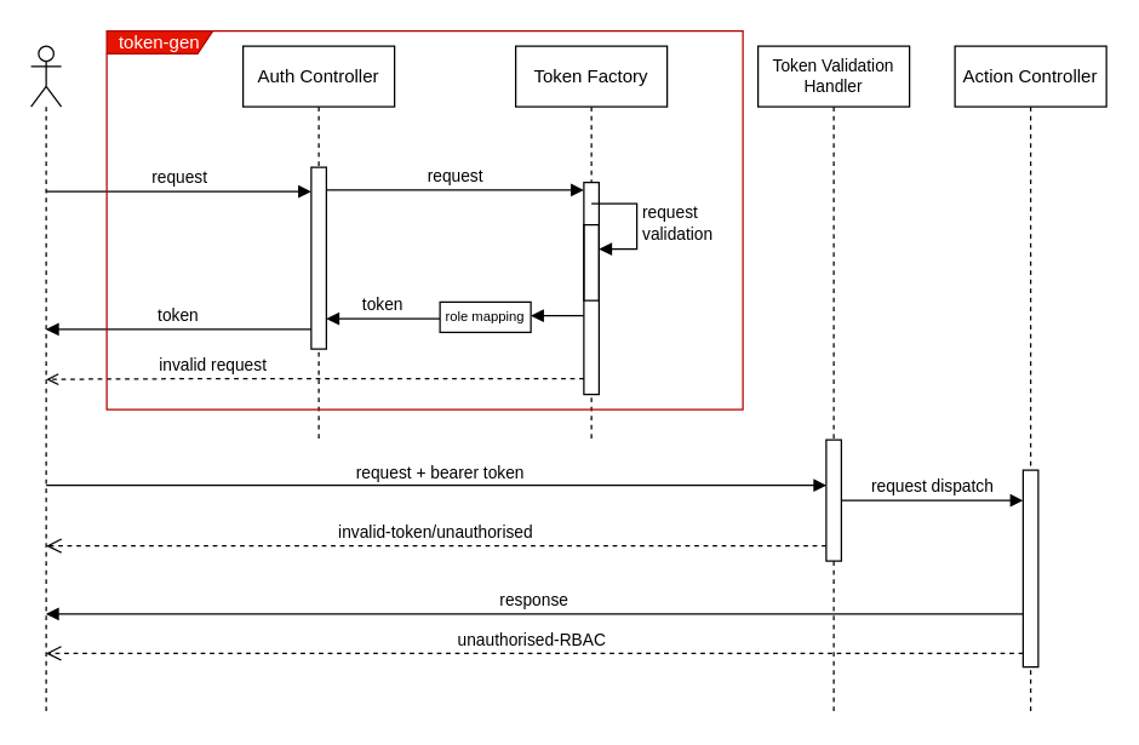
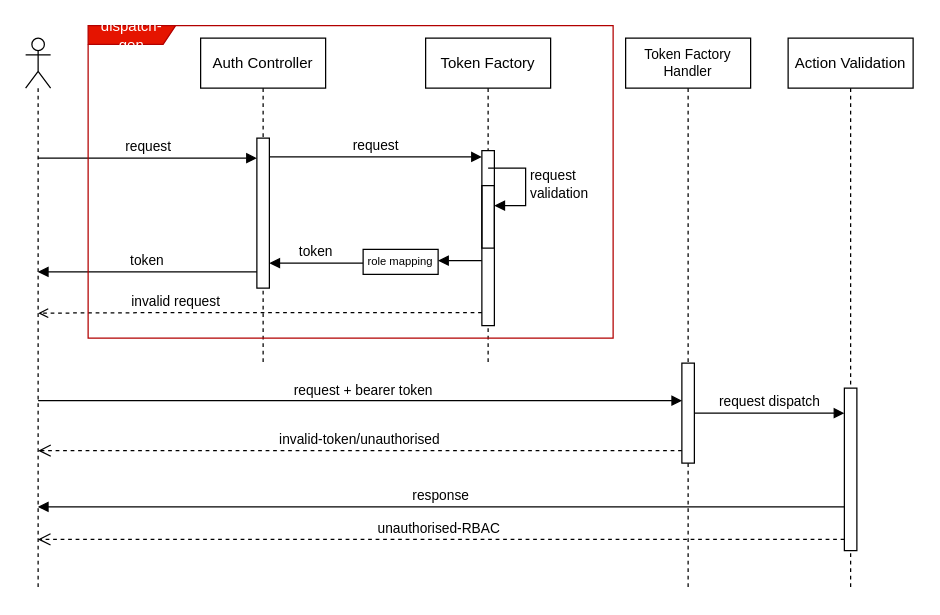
  <mxCell id="0" />
  <mxCell id="1" parent="0" />
  <mxCell id="2" value="" style="shape=umlLifeline;perimeter=lifelinePerimeter;whiteSpace=wrap;html=1;container=1;dropTarget=0;collapsible=0;recursiveResize=0;outlineConnect=0;portConstraint=eastwest;newEdgeStyle={&quot;curved&quot;:0,&quot;rounded&quot;:0};participant=umlActor;" vertex="1" parent="1"><mxGeometry x="20" y="30" width="20" height="440" as="geometry" /></mxCell>
  <mxCell id="3" value="Auth Controller" style="shape=umlLifeline;perimeter=lifelinePerimeter;whiteSpace=wrap;html=1;container=1;dropTarget=0;collapsible=0;recursiveResize=0;outlineConnect=0;portConstraint=eastwest;newEdgeStyle={&quot;curved&quot;:0,&quot;rounded&quot;:0};" vertex="1" parent="1"><mxGeometry x="160" y="30" width="100" height="260" as="geometry" /></mxCell>
  <mxCell id="4" value="" style="html=1;points=[[0,0,0,0,5],[0,1,0,0,-5],[1,0,0,0,5],[1,1,0,0,-5]];perimeter=orthogonalPerimeter;outlineConnect=0;targetShapes=umlLifeline;portConstraint=eastwest;newEdgeStyle={&quot;curved&quot;:0,&quot;rounded&quot;:0};" vertex="1" parent="3"><mxGeometry x="45" y="80" width="10" height="120" as="geometry" /></mxCell>
  <mxCell id="5" value="token" style="html=1;verticalAlign=bottom;endArrow=block;endSize=6;curved=0;rounded=0;exitX=0;exitY=1;exitDx=0;exitDy=-5;endFill=1;" edge="1" parent="1"><mxGeometry relative="1" as="geometry"><mxPoint x="29.81" y="217" as="targetPoint" /><mxPoint x="205" y="217" as="sourcePoint" /><Array as="points"><mxPoint x="140" y="217" /></Array></mxGeometry></mxCell>
  <mxCell id="6" value="request" style="html=1;verticalAlign=bottom;endArrow=block;curved=0;rounded=0;" edge="1" parent="1"><mxGeometry relative="1" as="geometry"><mxPoint x="29.81" y="126" as="sourcePoint" /><mxPoint x="205" y="126" as="targetPoint" /></mxGeometry></mxCell>
- <mxCell id="7" value="Action Controller" style="shape=umlLifeline;perimeter=lifelinePerimeter;whiteSpace=wrap;html=1;container=1;dropTarget=0;collapsible=0;recursiveResize=0;outlineConnect=0;portConstraint=eastwest;newEdgeStyle={&quot;curved&quot;:0,&quot;rounded&quot;:0};" vertex="1" parent="1"><mxGeometry x="630" y="30" width="100" height="440" as="geometry" /></mxCell>
+ <mxCell id="7" value="Action Validation" style="shape=umlLifeline;perimeter=lifelinePerimeter;whiteSpace=wrap;html=1;container=1;dropTarget=0;collapsible=0;recursiveResize=0;outlineConnect=0;portConstraint=eastwest;newEdgeStyle={&quot;curved&quot;:0,&quot;rounded&quot;:0};" vertex="1" parent="1"><mxGeometry x="630" y="30" width="100" height="440" as="geometry" /></mxCell>
  <mxCell id="8" value="" style="html=1;points=[[0,0,0,0,5],[0,1,0,0,-5],[1,0,0,0,5],[1,1,0,0,-5]];perimeter=orthogonalPerimeter;outlineConnect=0;targetShapes=umlLifeline;portConstraint=eastwest;newEdgeStyle={&quot;curved&quot;:0,&quot;rounded&quot;:0};" vertex="1" parent="7"><mxGeometry x="45" y="280" width="10" height="130" as="geometry" /></mxCell>
  <mxCell id="9" value="unauthorised-RBAC&amp;nbsp;" style="html=1;verticalAlign=bottom;endArrow=open;endSize=8;curved=0;rounded=0;dashed=1;endFill=0;" edge="1" parent="1"><mxGeometry relative="1" as="geometry"><mxPoint x="29.81" y="431" as="targetPoint" /><mxPoint x="675" y="431" as="sourcePoint" /></mxGeometry></mxCell>
  <mxCell id="10" value="request" style="html=1;verticalAlign=bottom;endArrow=block;curved=0;rounded=0;entryX=0;entryY=0;entryDx=0;entryDy=5;entryPerimeter=0;" edge="1" target="13" parent="1" source="4"><mxGeometry relative="1" as="geometry"><mxPoint x="350" y="140" as="sourcePoint" /><mxPoint x="390" y="125" as="targetPoint" /></mxGeometry></mxCell>
  <mxCell id="11" value="token" style="html=1;verticalAlign=bottom;endArrow=block;endSize=6;curved=0;rounded=0;exitX=0;exitY=0.5;exitDx=0;exitDy=0;endFill=1;" edge="1" parent="1"><mxGeometry relative="1" as="geometry"><mxPoint x="215" y="210" as="targetPoint" /><mxPoint x="290" y="210" as="sourcePoint" /><Array as="points"><mxPoint x="290" y="210" /></Array></mxGeometry></mxCell>
  <mxCell id="12" value="Token Factory" style="shape=umlLifeline;perimeter=lifelinePerimeter;whiteSpace=wrap;html=1;container=1;dropTarget=0;collapsible=0;recursiveResize=0;outlineConnect=0;portConstraint=eastwest;newEdgeStyle={&quot;curved&quot;:0,&quot;rounded&quot;:0};" vertex="1" parent="1"><mxGeometry x="340" y="30" width="100" height="260" as="geometry" /></mxCell>
  <mxCell id="13" value="" style="html=1;points=[[0,0,0,0,5],[0,1,0,0,-5],[1,0,0,0,5],[1,1,0,0,-5]];perimeter=orthogonalPerimeter;outlineConnect=0;targetShapes=umlLifeline;portConstraint=eastwest;newEdgeStyle={&quot;curved&quot;:0,&quot;rounded&quot;:0};" vertex="1" parent="12"><mxGeometry x="45" y="90" width="10" height="140" as="geometry" /></mxCell>
  <mxCell id="14" value="" style="html=1;points=[[0,0,0,0,5],[0,1,0,0,-5],[1,0,0,0,5],[1,1,0,0,-5]];perimeter=orthogonalPerimeter;outlineConnect=0;targetShapes=umlLifeline;portConstraint=eastwest;newEdgeStyle={&quot;curved&quot;:0,&quot;rounded&quot;:0};gradientColor=none;gradientDirection=north;fillColor=none;strokeColor=default;fillStyle=hatch;" vertex="1" parent="12"><mxGeometry x="45" y="118" width="10" height="50" as="geometry" /></mxCell>
  <mxCell id="15" value="request&lt;div&gt;validation&lt;/div&gt;" style="html=1;align=left;spacingLeft=2;endArrow=block;rounded=0;edgeStyle=orthogonalEdgeStyle;curved=0;rounded=0;" edge="1" parent="12"><mxGeometry relative="1" as="geometry"><mxPoint x="50" y="104" as="sourcePoint" /><Array as="points"><mxPoint x="80" y="134" /></Array><mxPoint x="55" y="134" as="targetPoint" /></mxGeometry></mxCell>
  <mxCell id="16" value="invalid request" style="html=1;verticalAlign=bottom;endArrow=open;dashed=1;endSize=6;curved=0;rounded=0;endFill=0;" edge="1" parent="1" source="13"><mxGeometry x="0.38" relative="1" as="geometry"><mxPoint x="30" y="250" as="targetPoint" /><mxPoint x="350" y="250" as="sourcePoint" /><Array as="points"><mxPoint x="117.59" y="249.66" /></Array><mxPoint as="offset" /></mxGeometry></mxCell>
  <mxCell id="17" value="role mapping" style="html=1;whiteSpace=wrap;fontSize=9;" vertex="1" parent="1"><mxGeometry x="290" y="199" width="60" height="20" as="geometry" /></mxCell>
  <mxCell id="18" value="" style="endArrow=block;endFill=1;html=1;rounded=0;entryX=1;entryY=0.5;entryDx=0;entryDy=0;startArrow=none;startFill=0;" edge="1" parent="1"><mxGeometry width="160" relative="1" as="geometry"><mxPoint x="385" y="208" as="sourcePoint" /><mxPoint x="350" y="208" as="targetPoint" /></mxGeometry></mxCell>
- <mxCell id="19" value="&lt;font style=&quot;font-size: 11px;&quot;&gt;Token Validation Handler&lt;/font&gt;" style="shape=umlLifeline;perimeter=lifelinePerimeter;whiteSpace=wrap;html=1;container=1;dropTarget=0;collapsible=0;recursiveResize=0;outlineConnect=0;portConstraint=eastwest;newEdgeStyle={&quot;curved&quot;:0,&quot;rounded&quot;:0};fontSize=8;" vertex="1" parent="1"><mxGeometry x="500" y="30" width="100" height="440" as="geometry" /></mxCell>
+ <mxCell id="19" value="&lt;font style=&quot;font-size: 11px;&quot;&gt;Token Factory Handler&lt;/font&gt;" style="shape=umlLifeline;perimeter=lifelinePerimeter;whiteSpace=wrap;html=1;container=1;dropTarget=0;collapsible=0;recursiveResize=0;outlineConnect=0;portConstraint=eastwest;newEdgeStyle={&quot;curved&quot;:0,&quot;rounded&quot;:0};fontSize=8;" vertex="1" parent="1"><mxGeometry x="500" y="30" width="100" height="440" as="geometry" /></mxCell>
  <mxCell id="20" value="" style="html=1;points=[[0,0,0,0,5],[0,1,0,0,-5],[1,0,0,0,5],[1,1,0,0,-5]];perimeter=orthogonalPerimeter;outlineConnect=0;targetShapes=umlLifeline;portConstraint=eastwest;newEdgeStyle={&quot;curved&quot;:0,&quot;rounded&quot;:0};" vertex="1" parent="19"><mxGeometry x="45" y="260" width="10" height="80" as="geometry" /></mxCell>
  <mxCell id="21" value="request dispatch" style="html=1;verticalAlign=bottom;endArrow=block;curved=0;rounded=0;" edge="1" parent="1" source="20" target="8"><mxGeometry width="80" relative="1" as="geometry"><mxPoint x="560" y="340" as="sourcePoint" /><mxPoint x="660" y="340" as="targetPoint" /></mxGeometry></mxCell>
  <mxCell id="22" value="invalid-token/unauthorised" style="html=1;verticalAlign=bottom;endArrow=open;dashed=1;endSize=8;curved=0;rounded=0;endFill=0;" edge="1" parent="1"><mxGeometry relative="1" as="geometry"><mxPoint x="30" y="360" as="targetPoint" /><mxPoint x="545" y="360" as="sourcePoint" /></mxGeometry></mxCell>
  <mxCell id="23" value="response" style="html=1;verticalAlign=bottom;endArrow=block;endSize=6;curved=0;rounded=0;endFill=1;" edge="1" parent="1"><mxGeometry relative="1" as="geometry"><mxPoint x="29.81" y="405" as="targetPoint" /><mxPoint x="675" y="405" as="sourcePoint" /><Array as="points" /></mxGeometry></mxCell>
- <mxCell id="24" value="token-gen" style="shape=umlFrame;whiteSpace=wrap;html=1;pointerEvents=0;width=70;height=15;fillColor=#e51400;fontColor=#ffffff;strokeColor=#B20000;" vertex="1" parent="1"><mxGeometry x="70" y="20" width="420" height="250" as="geometry" /></mxCell>
+ <mxCell id="24" value="dispatch-gen" style="shape=umlFrame;whiteSpace=wrap;html=1;pointerEvents=0;width=70;height=15;fillColor=#e51400;fontColor=#ffffff;strokeColor=#B20000;" vertex="1" parent="1"><mxGeometry x="70" y="20" width="420" height="250" as="geometry" /></mxCell>
  <mxCell id="25" value="" style="endArrow=block;endFill=1;endSize=6;html=1;rounded=0;" edge="1" parent="1"><mxGeometry width="160" relative="1" as="geometry"><mxPoint x="30" y="320" as="sourcePoint" /><mxPoint x="545.19" y="320" as="targetPoint" /></mxGeometry></mxCell>
  <mxCell id="26" value="request + bearer token" style="edgeLabel;html=1;align=center;verticalAlign=middle;resizable=0;points=[];" vertex="1" connectable="0" parent="25"><mxGeometry x="0.2" y="3" relative="1" as="geometry"><mxPoint x="-50" y="-6" as="offset" /></mxGeometry></mxCell>
